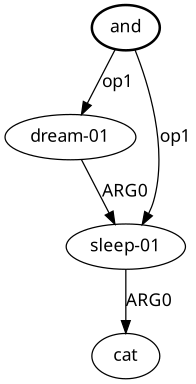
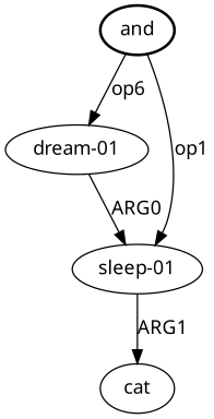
  digraph {
    fontname="Noto Sans"
    node [fontname="Noto Sans"]
    edge [fontname="Noto Sans"]
    n1 [label=and style=bold]
    n2 [label="dream-01"]
    n3 [label="sleep-01"]
    n4 [label=cat]
-   n1 -> n2 [label=op1]
+   n1 -> n2 [label=op6]
    n1 -> n3 [label=op1]
    n2 -> n3 [label=ARG0]
-   n3 -> n4 [label=ARG0]
+   n3 -> n4 [label=ARG1]
  }
